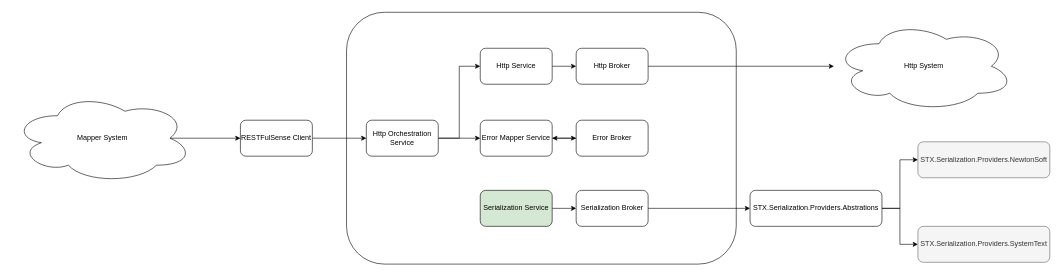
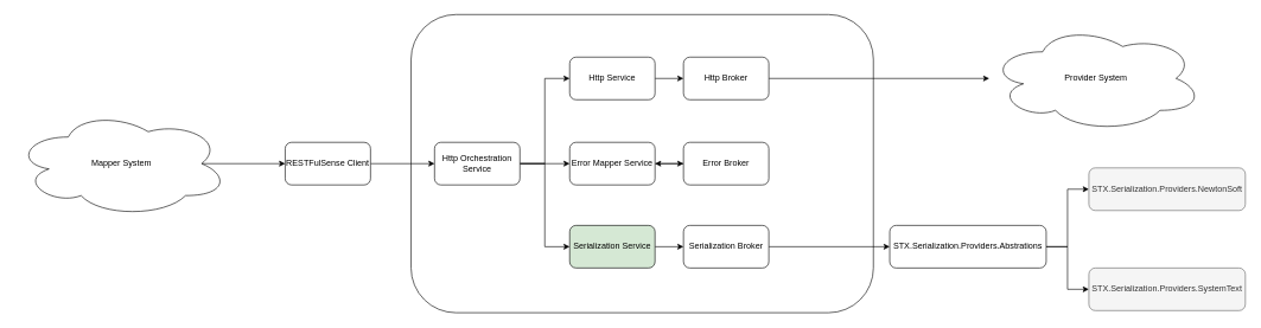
  <mxCell id="0" />
  <mxCell id="1" parent="0" />
  <mxCell id="2" value="" style="rounded=1;whiteSpace=wrap;html=1;" parent="1" vertex="1"><mxGeometry x="577" y="20" width="650" height="420" as="geometry" /></mxCell>
  <mxCell id="3" style="edgeStyle=orthogonalEdgeStyle;rounded=0;orthogonalLoop=1;jettySize=auto;html=1;exitX=1;exitY=0.5;exitDx=0;exitDy=0;entryX=0;entryY=0.5;entryDx=0;entryDy=0;" parent="1" source="6" target="10" edge="1"><mxGeometry relative="1" as="geometry" /></mxCell>
  <mxCell id="4" style="edgeStyle=orthogonalEdgeStyle;rounded=0;orthogonalLoop=1;jettySize=auto;html=1;exitX=1;exitY=0.5;exitDx=0;exitDy=0;entryX=0;entryY=0.5;entryDx=0;entryDy=0;" parent="1" source="6" target="8" edge="1"><mxGeometry relative="1" as="geometry" /></mxCell>
+ <mxCell id="5" style="edgeStyle=orthogonalEdgeStyle;rounded=0;orthogonalLoop=1;jettySize=auto;html=1;exitX=1;exitY=0.5;exitDx=0;exitDy=0;entryX=0;entryY=0.5;entryDx=0;entryDy=0;" parent="1" source="6" target="12" edge="1"><mxGeometry relative="1" as="geometry" /></mxCell>
  <mxCell id="6" value="Http Orchestration Service" style="rounded=1;whiteSpace=wrap;html=1;" parent="1" vertex="1"><mxGeometry x="610" y="200" width="120" height="60" as="geometry" /></mxCell>
  <mxCell id="7" style="edgeStyle=orthogonalEdgeStyle;rounded=0;orthogonalLoop=1;jettySize=auto;html=1;exitX=1;exitY=0.5;exitDx=0;exitDy=0;entryX=0;entryY=0.5;entryDx=0;entryDy=0;" parent="1" source="8" target="16" edge="1"><mxGeometry relative="1" as="geometry" /></mxCell>
  <mxCell id="8" value="Http Service" style="rounded=1;whiteSpace=wrap;html=1;" parent="1" vertex="1"><mxGeometry x="800" y="80" width="120" height="60" as="geometry" /></mxCell>
  <mxCell id="9" style="edgeStyle=orthogonalEdgeStyle;rounded=0;orthogonalLoop=1;jettySize=auto;html=1;exitX=1;exitY=0.5;exitDx=0;exitDy=0;entryX=0;entryY=0.5;entryDx=0;entryDy=0;" parent="1" source="10" target="14" edge="1"><mxGeometry relative="1" as="geometry" /></mxCell>
  <mxCell id="10" value="Error Mapper Service" style="rounded=1;whiteSpace=wrap;html=1;" parent="1" vertex="1"><mxGeometry x="800" y="200" width="120" height="60" as="geometry" /></mxCell>
  <mxCell id="11" style="edgeStyle=orthogonalEdgeStyle;rounded=0;orthogonalLoop=1;jettySize=auto;html=1;exitX=1;exitY=0.5;exitDx=0;exitDy=0;" parent="1" source="12" target="18" edge="1"><mxGeometry relative="1" as="geometry" /></mxCell>
  <mxCell id="12" value="Serialization Service" style="rounded=1;whiteSpace=wrap;html=1;fillColor=#d5e8d4;" parent="1" vertex="1"><mxGeometry x="800" y="317" width="120" height="60" as="geometry" /></mxCell>
  <mxCell id="13" style="edgeStyle=orthogonalEdgeStyle;rounded=0;orthogonalLoop=1;jettySize=auto;html=1;exitX=0;exitY=0.5;exitDx=0;exitDy=0;entryX=1;entryY=0.5;entryDx=0;entryDy=0;" parent="1" source="14" target="10" edge="1"><mxGeometry relative="1" as="geometry" /></mxCell>
  <mxCell id="14" value="Error Broker" style="rounded=1;whiteSpace=wrap;html=1;" parent="1" vertex="1"><mxGeometry x="960" y="200" width="120" height="60" as="geometry" /></mxCell>
  <mxCell id="15" style="edgeStyle=orthogonalEdgeStyle;rounded=0;orthogonalLoop=1;jettySize=auto;html=1;exitX=1;exitY=0.5;exitDx=0;exitDy=0;" parent="1" source="16" target="28" edge="1"><mxGeometry relative="1" as="geometry" /></mxCell>
  <mxCell id="16" value="Http Broker" style="rounded=1;whiteSpace=wrap;html=1;" parent="1" vertex="1"><mxGeometry x="960" y="80" width="120" height="60" as="geometry" /></mxCell>
  <mxCell id="17" style="edgeStyle=orthogonalEdgeStyle;rounded=0;orthogonalLoop=1;jettySize=auto;html=1;exitX=1;exitY=0.5;exitDx=0;exitDy=0;entryX=0;entryY=0.5;entryDx=0;entryDy=0;" parent="1" source="18" target="21" edge="1"><mxGeometry relative="1" as="geometry" /></mxCell>
  <mxCell id="18" value="Serialization Broker" style="rounded=1;whiteSpace=wrap;html=1;" parent="1" vertex="1"><mxGeometry x="960" y="317" width="120" height="60" as="geometry" /></mxCell>
  <mxCell id="19" style="edgeStyle=orthogonalEdgeStyle;rounded=0;orthogonalLoop=1;jettySize=auto;html=1;exitX=1;exitY=0.5;exitDx=0;exitDy=0;entryX=0;entryY=0.5;entryDx=0;entryDy=0;" parent="1" source="21" target="24" edge="1"><mxGeometry relative="1" as="geometry" /></mxCell>
  <mxCell id="20" style="edgeStyle=orthogonalEdgeStyle;rounded=0;orthogonalLoop=1;jettySize=auto;html=1;exitX=1;exitY=0.5;exitDx=0;exitDy=0;entryX=0;entryY=0.5;entryDx=0;entryDy=0;" parent="1" source="21" target="25" edge="1"><mxGeometry relative="1" as="geometry" /></mxCell>
  <mxCell id="21" value="STX.Serialization.Providers.Abstrations" style="rounded=1;whiteSpace=wrap;html=1;" parent="1" vertex="1"><mxGeometry x="1250" y="317" width="220" height="60" as="geometry" /></mxCell>
  <mxCell id="22" style="edgeStyle=orthogonalEdgeStyle;rounded=0;orthogonalLoop=1;jettySize=auto;html=1;exitX=1;exitY=0.5;exitDx=0;exitDy=0;" parent="1" source="23" target="6" edge="1"><mxGeometry relative="1" as="geometry" /></mxCell>
  <mxCell id="23" value="RESTFulSense Client" style="rounded=1;whiteSpace=wrap;html=1;" parent="1" vertex="1"><mxGeometry y="200" width="120" height="60" as="geometry" x="400" /></mxCell>
  <mxCell id="24" value="STX.Serialization.Providers.NewtonSoft" style="rounded=1;whiteSpace=wrap;html=1;fillColor=#f5f5f5;fontColor=#333333;strokeColor=#666666;" parent="1" vertex="1"><mxGeometry x="1530" y="236" width="220" height="60" as="geometry" /></mxCell>
  <mxCell id="25" value="STX.Serialization.Providers.SystemText" style="rounded=1;whiteSpace=wrap;html=1;fillColor=#f5f5f5;fontColor=#333333;strokeColor=#666666;" parent="1" vertex="1"><mxGeometry x="1530" y="377" width="220" height="60" as="geometry" /></mxCell>
  <mxCell id="26" style="edgeStyle=orthogonalEdgeStyle;rounded=0;orthogonalLoop=1;jettySize=auto;html=1;exitX=0.875;exitY=0.5;exitDx=0;exitDy=0;exitPerimeter=0;entryX=0;entryY=0.5;entryDx=0;entryDy=0;" parent="1" source="27" target="23" edge="1"><mxGeometry relative="1" as="geometry" /></mxCell>
  <mxCell id="27" value="Mapper System" style="ellipse;shape=cloud;whiteSpace=wrap;html=1;" parent="1" vertex="1"><mxGeometry x="20" y="155" width="300" height="150" as="geometry" /></mxCell>
- <mxCell id="28" value="Http System" style="ellipse;shape=cloud;whiteSpace=wrap;html=1;" parent="1" vertex="1"><mxGeometry x="1390" y="35" width="300" height="150" as="geometry" /></mxCell>
+ <mxCell id="28" value="Provider System" style="ellipse;shape=cloud;whiteSpace=wrap;html=1;" parent="1" vertex="1"><mxGeometry x="1390" y="35" width="300" height="150" as="geometry" /></mxCell>
